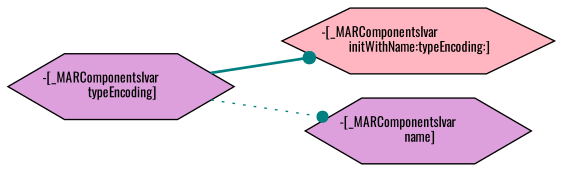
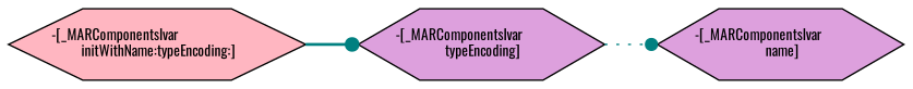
  digraph {
    fontname=Oswald
    rankdir=LR
    node [color=black fillcolor=plum fontname=Oswald fontsize=10 shape=hexagon style=filled]
    edge [arrowhead=dot color=teal fontname=Oswald fontsize=10 labelfontname=Helvetica labelfontsize=10]
    n1 [fillcolor=lightpink fontcolor=black height=0.2 label="-[_MARComponentsIvar\l initWithName:typeEncoding:]" width=0.4]
    n2 [height=0.2 label="-[_MARComponentsIvar\l typeEncoding]" width=0.4]
    n3 [height=0.2 label="-[_MARComponentsIvar\l name]" width=0.4]
-   n2 -> n1 [style=bold]
+   n1 -> n2 [style=bold]
    n2 -> n3 [style=dotted]
  }
